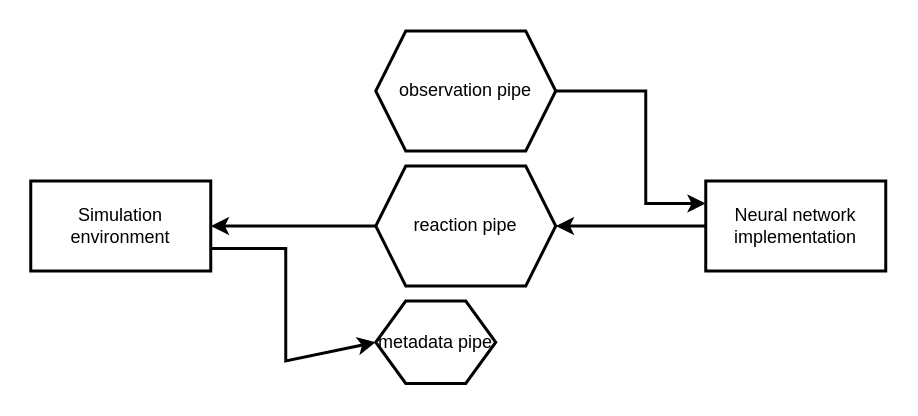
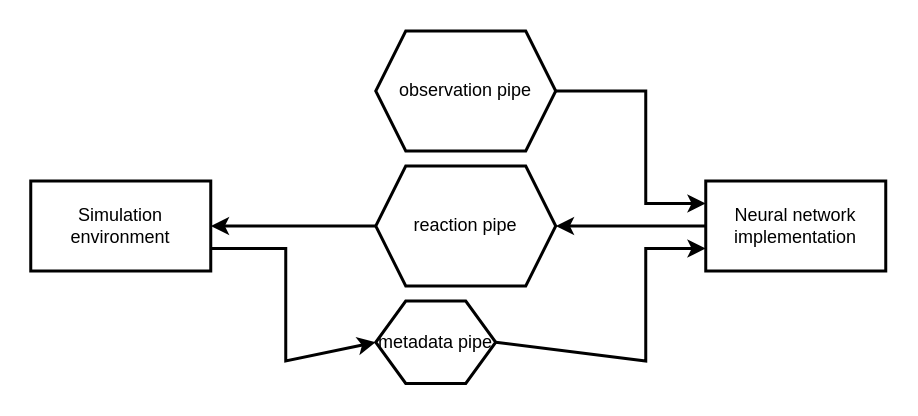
  <mxCell id="0" />
  <mxCell id="1" parent="0" />
  <mxCell id="2" value="Simulation environment" style="rounded=0;whiteSpace=wrap;html=1;strokeWidth=2;" parent="1" vertex="1"><mxGeometry x="20" y="120" width="120" height="60" as="geometry" /></mxCell>
  <mxCell id="3" value="Neural network implementation" style="rounded=0;whiteSpace=wrap;html=1;strokeWidth=2;" parent="1" vertex="1"><mxGeometry x="470" y="120" width="120" height="60" as="geometry" /></mxCell>
  <mxCell id="4" value="observation pipe" style="shape=hexagon;perimeter=hexagonPerimeter2;whiteSpace=wrap;html=1;fixedSize=1;strokeWidth=2;" parent="1" vertex="1"><mxGeometry x="250" y="20" width="120" height="80" as="geometry" /></mxCell>
  <mxCell id="5" value="reaction pipe" style="shape=hexagon;perimeter=hexagonPerimeter2;whiteSpace=wrap;html=1;fixedSize=1;strokeWidth=2;" parent="1" vertex="1"><mxGeometry x="250" y="110" width="120" height="80" as="geometry" /></mxCell>
  <mxCell id="6" value="metadata pipe" style="shape=hexagon;perimeter=hexagonPerimeter2;whiteSpace=wrap;html=1;fixedSize=1;strokeWidth=2;" parent="1" vertex="1"><mxGeometry x="250" y="200" width="80" height="55" as="geometry" /></mxCell>
  <mxCell id="7" value="" style="endArrow=classic;html=1;rounded=0;strokeWidth=2;exitX=1;exitY=0.5;exitDx=0;exitDy=0;entryX=0;entryY=0.25;entryDx=0;entryDy=0;" parent="1" source="4" target="3" edge="1"><mxGeometry width="50" height="50" relative="1" as="geometry"><mxPoint x="420" y="120" as="sourcePoint" /><mxPoint x="470" y="70" as="targetPoint" /><Array as="points"><mxPoint x="430" y="60" /><mxPoint x="430" y="135" /></Array></mxGeometry></mxCell>
  <mxCell id="8" value="" style="endArrow=classic;html=1;rounded=0;strokeWidth=2;entryX=1;entryY=0.5;entryDx=0;entryDy=0;exitX=0;exitY=0.5;exitDx=0;exitDy=0;" parent="1" source="3" target="5" edge="1"><mxGeometry width="50" height="50" relative="1" as="geometry"><mxPoint x="410" y="240" as="sourcePoint" /><mxPoint x="460" y="190" as="targetPoint" /></mxGeometry></mxCell>
  <mxCell id="9" value="" style="endArrow=classic;html=1;rounded=0;strokeWidth=2;exitX=0;exitY=0.5;exitDx=0;exitDy=0;entryX=1;entryY=0.5;entryDx=0;entryDy=0;" parent="1" source="5" target="2" edge="1"><mxGeometry width="50" height="50" relative="1" as="geometry"><mxPoint x="170" y="270" as="sourcePoint" /><mxPoint x="220" y="220" as="targetPoint" /></mxGeometry></mxCell>
  <mxCell id="10" value="" style="endArrow=classic;html=1;rounded=0;strokeWidth=2;exitX=1;exitY=0.75;exitDx=0;exitDy=0;entryX=0;entryY=0.5;entryDx=0;entryDy=0;" parent="1" source="2" target="6" edge="1"><mxGeometry width="50" height="50" relative="1" as="geometry"><mxPoint x="160" y="320" as="sourcePoint" /><mxPoint x="210" y="270" as="targetPoint" /><Array as="points"><mxPoint x="190" y="165" /><mxPoint x="190" y="240" /></Array></mxGeometry></mxCell>
+ <mxCell id="11" value="" style="endArrow=classic;html=1;rounded=0;strokeWidth=2;exitX=1;exitY=0.5;exitDx=0;exitDy=0;entryX=0;entryY=0.75;entryDx=0;entryDy=0;" parent="1" source="6" target="3" edge="1"><mxGeometry width="50" height="50" relative="1" as="geometry"><mxPoint x="440" y="270" as="sourcePoint" /><mxPoint x="490" y="220" as="targetPoint" /><Array as="points"><mxPoint x="430" y="240" /><mxPoint x="430" y="165" /></Array></mxGeometry></mxCell>
